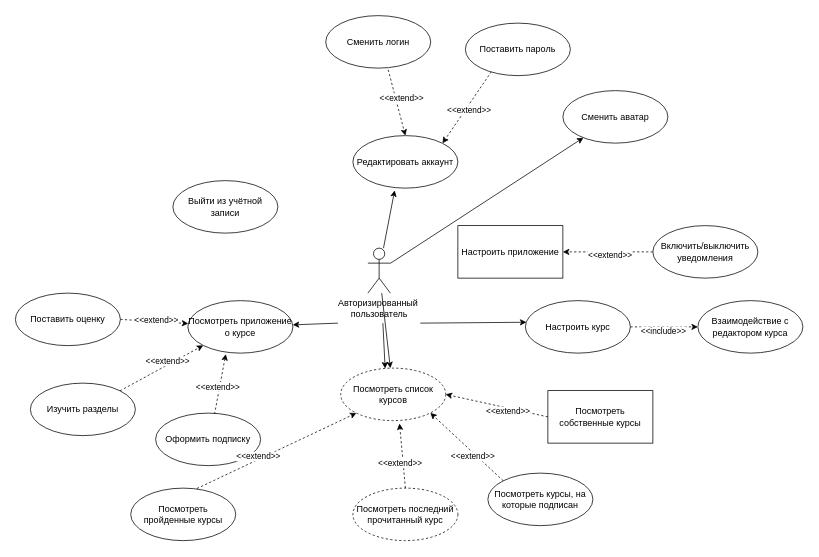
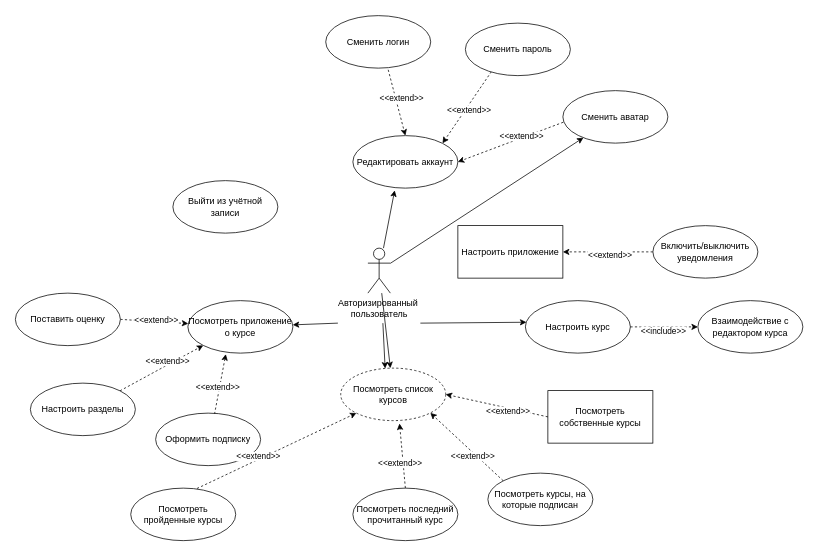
  <mxCell id="0" />
  <mxCell id="1" parent="0" />
  <mxCell id="2" style="rounded=0;orthogonalLoop=1;jettySize=auto;html=1;" parent="1" source="5" target="33" edge="1"><mxGeometry relative="1" as="geometry" /></mxCell>
  <mxCell id="3" style="rounded=0;orthogonalLoop=1;jettySize=auto;html=1;entryX=0.398;entryY=1.043;entryDx=0;entryDy=0;entryPerimeter=0;" parent="1" source="5" target="11" edge="1"><mxGeometry relative="1" as="geometry"><mxPoint x="540" y="205" as="targetPoint" /></mxGeometry></mxCell>
  <mxCell id="4" style="rounded=0;orthogonalLoop=1;jettySize=auto;html=1;" parent="1" source="5" target="14" edge="1"><mxGeometry relative="1" as="geometry" /></mxCell>
  <mxCell id="5" value="Авторизированный&amp;nbsp;&lt;div&gt;пользователь&lt;/div&gt;" style="shape=umlActor;verticalLabelPosition=bottom;verticalAlign=top;html=1;" parent="1" vertex="1"><mxGeometry x="490" y="330" width="30" height="60" as="geometry" /></mxCell>
  <mxCell id="6" value="Выйти из учётной записи" style="ellipse;whiteSpace=wrap;html=1;" parent="1" vertex="1"><mxGeometry x="230" y="240" width="140" height="70" as="geometry" /></mxCell>
  <mxCell id="7" value="Настроить приложение" style="whiteSpace=wrap;html=1;rounded=0;" parent="1" vertex="1"><mxGeometry x="610" y="300" width="140" height="70" as="geometry" /></mxCell>
  <mxCell id="8" style="rounded=0;orthogonalLoop=1;jettySize=auto;html=1;exitX=0.561;exitY=0.019;exitDx=0;exitDy=0;dashed=1;exitPerimeter=0;entryX=0.361;entryY=1.019;entryDx=0;entryDy=0;entryPerimeter=0;" parent="1" source="10" target="32" edge="1"><mxGeometry relative="1" as="geometry"><mxPoint x="833.8" y="1040" as="targetPoint" /></mxGeometry></mxCell>
  <mxCell id="9" value="&amp;lt;&amp;lt;extend&amp;gt;&amp;gt;" style="edgeLabel;html=1;align=center;verticalAlign=middle;resizable=0;points=[];" parent="8" vertex="1" connectable="0"><mxGeometry x="-0.079" y="3" relative="1" as="geometry"><mxPoint as="offset" /></mxGeometry></mxCell>
  <mxCell id="10" value="Оформить подписку" style="ellipse;whiteSpace=wrap;html=1;" parent="1" vertex="1"><mxGeometry x="207" y="550" width="140" height="70" as="geometry" /></mxCell>
  <mxCell id="11" value="Редактировать аккаунт" style="ellipse;whiteSpace=wrap;html=1;" parent="1" vertex="1"><mxGeometry x="470" y="180" width="140" height="70" as="geometry" /></mxCell>
+ <mxCell id="12" style="rounded=0;orthogonalLoop=1;jettySize=auto;html=1;entryX=1;entryY=0.5;entryDx=0;entryDy=0;dashed=1;exitX=0.004;exitY=0.602;exitDx=0;exitDy=0;exitPerimeter=0;" parent="1" source="14" target="11" edge="1"><mxGeometry relative="1" as="geometry"><mxPoint x="740" y="160" as="sourcePoint" /></mxGeometry></mxCell>
+ <mxCell id="13" value="&amp;lt;&amp;lt;extend&amp;gt;&amp;gt;" style="edgeLabel;html=1;align=center;verticalAlign=middle;resizable=0;points=[];" parent="12" vertex="1" connectable="0"><mxGeometry x="-0.218" y="-3" relative="1" as="geometry"><mxPoint as="offset" /></mxGeometry></mxCell>
  <mxCell id="14" value="Сменить аватар" style="ellipse;whiteSpace=wrap;html=1;" parent="1" vertex="1"><mxGeometry x="750" y="120" width="140" height="70" as="geometry" /></mxCell>
  <mxCell id="15" style="rounded=0;orthogonalLoop=1;jettySize=auto;html=1;exitX=0.248;exitY=0.924;exitDx=0;exitDy=0;entryX=1;entryY=0;entryDx=0;entryDy=0;dashed=1;exitPerimeter=0;" parent="1" source="17" target="11" edge="1"><mxGeometry relative="1" as="geometry" /></mxCell>
  <mxCell id="16" value="&amp;lt;&amp;lt;extend&amp;gt;&amp;gt;" style="edgeLabel;html=1;align=center;verticalAlign=middle;resizable=0;points=[];" parent="15" vertex="1" connectable="0"><mxGeometry x="0.013" y="4" relative="1" as="geometry"><mxPoint as="offset" /></mxGeometry></mxCell>
- <mxCell id="17" value="Поставить пароль" style="ellipse;whiteSpace=wrap;html=1;" parent="1" vertex="1"><mxGeometry x="620" y="30" width="140" height="70" as="geometry" /></mxCell>
+ <mxCell id="17" value="Сменить пароль" style="ellipse;whiteSpace=wrap;html=1;" parent="1" vertex="1"><mxGeometry x="620" y="30" width="140" height="70" as="geometry" /></mxCell>
  <mxCell id="18" style="rounded=0;orthogonalLoop=1;jettySize=auto;html=1;exitX=0.595;exitY=1.031;exitDx=0;exitDy=0;entryX=0.5;entryY=0;entryDx=0;entryDy=0;dashed=1;exitPerimeter=0;" parent="1" source="20" target="11" edge="1"><mxGeometry relative="1" as="geometry" /></mxCell>
  <mxCell id="19" value="&amp;lt;&amp;lt;extend&amp;gt;&amp;gt;" style="edgeLabel;html=1;align=center;verticalAlign=middle;resizable=0;points=[];" parent="18" vertex="1" connectable="0"><mxGeometry x="0.328" y="2" relative="1" as="geometry"><mxPoint y="-20" as="offset" /></mxGeometry></mxCell>
  <mxCell id="20" value="Сменить логин" style="ellipse;whiteSpace=wrap;html=1;" parent="1" vertex="1"><mxGeometry x="433.8" y="20" width="140" height="70" as="geometry" /></mxCell>
  <mxCell id="21" style="rounded=0;orthogonalLoop=1;jettySize=auto;html=1;exitX=1;exitY=0;exitDx=0;exitDy=0;entryX=0;entryY=1;entryDx=0;entryDy=0;dashed=1;" parent="1" source="23" target="32" edge="1"><mxGeometry relative="1" as="geometry" /></mxCell>
  <mxCell id="22" value="&amp;lt;&amp;lt;extend&amp;gt;&amp;gt;" style="edgeLabel;html=1;align=center;verticalAlign=middle;resizable=0;points=[];" parent="21" vertex="1" connectable="0"><mxGeometry x="0.178" y="4" relative="1" as="geometry"><mxPoint y="-1" as="offset" /></mxGeometry></mxCell>
- <mxCell id="23" value="Изучить разделы" style="ellipse;whiteSpace=wrap;html=1;" parent="1" vertex="1"><mxGeometry x="40" y="510" width="140" height="70" as="geometry" /></mxCell>
+ <mxCell id="23" value="Настроить разделы" style="ellipse;whiteSpace=wrap;html=1;" parent="1" vertex="1"><mxGeometry x="40" y="510" width="140" height="70" as="geometry" /></mxCell>
  <mxCell id="24" style="rounded=0;orthogonalLoop=1;jettySize=auto;html=1;exitX=0;exitY=0.5;exitDx=0;exitDy=0;entryX=1;entryY=0.5;entryDx=0;entryDy=0;dashed=1;" parent="1" source="26" target="7" edge="1"><mxGeometry relative="1" as="geometry" /></mxCell>
  <mxCell id="25" value="&amp;lt;&amp;lt;extend&amp;gt;&amp;gt;" style="edgeLabel;html=1;align=center;verticalAlign=middle;resizable=0;points=[];" parent="24" vertex="1" connectable="0"><mxGeometry x="-0.037" y="4" relative="1" as="geometry"><mxPoint as="offset" /></mxGeometry></mxCell>
  <mxCell id="26" value="Включить/выключить уведомления" style="ellipse;whiteSpace=wrap;html=1;" parent="1" vertex="1"><mxGeometry x="870" y="300" width="140" height="70" as="geometry" /></mxCell>
  <mxCell id="27" value="Посмотреть пройденные курсы" style="ellipse;whiteSpace=wrap;html=1;" parent="1" vertex="1"><mxGeometry x="173.8" y="650" width="140" height="70" as="geometry" /></mxCell>
  <mxCell id="28" style="rounded=0;orthogonalLoop=1;jettySize=auto;html=1;exitX=1;exitY=0.5;exitDx=0;exitDy=0;dashed=1;" parent="1" source="30" target="32" edge="1"><mxGeometry relative="1" as="geometry"><mxPoint x="944.64" y="861.44" as="sourcePoint" /></mxGeometry></mxCell>
  <mxCell id="29" value="&amp;lt;&amp;lt;extend&amp;gt;&amp;gt;" style="edgeLabel;html=1;align=center;verticalAlign=middle;resizable=0;points=[];" parent="28" vertex="1" connectable="0"><mxGeometry x="0.042" y="2" relative="1" as="geometry"><mxPoint as="offset" /></mxGeometry></mxCell>
  <mxCell id="30" value="Поставить оценку" style="ellipse;whiteSpace=wrap;html=1;" parent="1" vertex="1"><mxGeometry x="20" y="390" width="140" height="70" as="geometry" /></mxCell>
  <mxCell id="31" style="rounded=0;orthogonalLoop=1;jettySize=auto;html=1;exitX=1;exitY=0.5;exitDx=0;exitDy=0;entryX=0;entryY=0.5;entryDx=0;entryDy=0;dashed=1;" parent="1" edge="1"><mxGeometry relative="1" as="geometry"><mxPoint x="290" y="345" as="targetPoint" /></mxGeometry></mxCell>
  <mxCell id="32" value="Посмотреть приложение о курсе" style="ellipse;whiteSpace=wrap;html=1;" vertex="1" parent="1"><mxGeometry x="250" y="400" width="140" height="70" as="geometry" /></mxCell>
  <mxCell id="33" value="Посмотреть список курсов" style="ellipse;whiteSpace=wrap;html=1;dashed=1;" vertex="1" parent="1"><mxGeometry x="453.8" y="490" width="140" height="70" as="geometry" /></mxCell>
  <mxCell id="34" value="Настроить курс" style="ellipse;whiteSpace=wrap;html=1;" vertex="1" parent="1"><mxGeometry x="700" y="400" width="140" height="70" as="geometry" /></mxCell>
  <mxCell id="35" style="rounded=0;orthogonalLoop=1;jettySize=auto;html=1;entryX=0.01;entryY=0.412;entryDx=0;entryDy=0;entryPerimeter=0;" edge="1" parent="1" target="34"><mxGeometry relative="1" as="geometry"><mxPoint x="560" y="430" as="sourcePoint" /><mxPoint x="620" y="345" as="targetPoint" /></mxGeometry></mxCell>
  <mxCell id="36" style="rounded=0;orthogonalLoop=1;jettySize=auto;html=1;" edge="1" parent="1" target="32"><mxGeometry relative="1" as="geometry"><mxPoint x="450" y="430" as="sourcePoint" /><mxPoint x="630" y="355" as="targetPoint" /></mxGeometry></mxCell>
  <mxCell id="37" style="rounded=0;orthogonalLoop=1;jettySize=auto;html=1;entryX=0.423;entryY=0.007;entryDx=0;entryDy=0;entryPerimeter=0;" edge="1" parent="1" target="33"><mxGeometry relative="1" as="geometry"><mxPoint x="510" y="430" as="sourcePoint" /><mxPoint x="640" y="365" as="targetPoint" /></mxGeometry></mxCell>
  <mxCell id="38" style="rounded=0;orthogonalLoop=1;jettySize=auto;html=1;exitX=0.631;exitY=0.007;exitDx=0;exitDy=0;entryX=0;entryY=1;entryDx=0;entryDy=0;dashed=1;exitPerimeter=0;" edge="1" parent="1" source="27" target="33"><mxGeometry relative="1" as="geometry"><mxPoint x="421.76" y="877.47" as="sourcePoint" /><mxPoint x="530.8" y="950.02" as="targetPoint" /></mxGeometry></mxCell>
  <mxCell id="39" value="&amp;lt;&amp;lt;extend&amp;gt;&amp;gt;" style="edgeLabel;html=1;align=center;verticalAlign=middle;resizable=0;points=[];" vertex="1" connectable="0" parent="38"><mxGeometry x="-0.219" y="4" relative="1" as="geometry"><mxPoint as="offset" /></mxGeometry></mxCell>
- <mxCell id="40" value="Посмотреть последний прочитанный курс" style="ellipse;whiteSpace=wrap;html=1;dashed=1;" vertex="1" parent="1"><mxGeometry x="470" y="650" width="140" height="70" as="geometry" /></mxCell>
+ <mxCell id="40" value="Посмотреть последний прочитанный курс" style="ellipse;whiteSpace=wrap;html=1;" vertex="1" parent="1"><mxGeometry x="470" y="650" width="140" height="70" as="geometry" /></mxCell>
  <mxCell id="41" value="Посмотреть курсы, на которые подписан" style="ellipse;whiteSpace=wrap;html=1;" vertex="1" parent="1"><mxGeometry x="650" y="630" width="140" height="70" as="geometry" /></mxCell>
  <mxCell id="42" style="rounded=0;orthogonalLoop=1;jettySize=auto;html=1;exitX=0.5;exitY=0;exitDx=0;exitDy=0;entryX=0.56;entryY=1.055;entryDx=0;entryDy=0;entryPerimeter=0;dashed=1;" edge="1" parent="1" source="40" target="33"><mxGeometry relative="1" as="geometry"><mxPoint x="440" y="690" as="sourcePoint" /><mxPoint x="529" y="613" as="targetPoint" /></mxGeometry></mxCell>
  <mxCell id="43" value="&amp;lt;&amp;lt;extend&amp;gt;&amp;gt;" style="edgeLabel;html=1;align=center;verticalAlign=middle;resizable=0;points=[];" vertex="1" connectable="0" parent="42"><mxGeometry x="-0.219" y="4" relative="1" as="geometry"><mxPoint as="offset" /></mxGeometry></mxCell>
  <mxCell id="44" style="rounded=0;orthogonalLoop=1;jettySize=auto;html=1;exitX=0;exitY=0;exitDx=0;exitDy=0;entryX=1;entryY=1;entryDx=0;entryDy=0;dashed=1;" edge="1" parent="1" source="41" target="33"><mxGeometry relative="1" as="geometry"><mxPoint x="450" y="700" as="sourcePoint" /><mxPoint x="539" y="623" as="targetPoint" /></mxGeometry></mxCell>
  <mxCell id="45" value="&amp;lt;&amp;lt;extend&amp;gt;&amp;gt;" style="edgeLabel;html=1;align=center;verticalAlign=middle;resizable=0;points=[];" vertex="1" connectable="0" parent="44"><mxGeometry x="-0.219" y="4" relative="1" as="geometry"><mxPoint as="offset" /></mxGeometry></mxCell>
  <mxCell id="46" value="Взаимодействие с редактором курса" style="ellipse;whiteSpace=wrap;html=1;" vertex="1" parent="1"><mxGeometry x="930" y="400" width="140" height="70" as="geometry" /></mxCell>
  <mxCell id="47" style="rounded=0;orthogonalLoop=1;jettySize=auto;html=1;exitX=1;exitY=0.5;exitDx=0;exitDy=0;dashed=1;" edge="1" parent="1" source="34" target="46"><mxGeometry relative="1" as="geometry"><mxPoint x="850" y="600" as="sourcePoint" /><mxPoint x="880" y="650" as="targetPoint" /></mxGeometry></mxCell>
  <mxCell id="48" value="&amp;lt;&amp;lt;include&amp;gt;&amp;gt;" style="edgeLabel;html=1;align=center;verticalAlign=middle;resizable=0;points=[];" vertex="1" connectable="0" parent="47"><mxGeometry x="-0.048" y="-3" relative="1" as="geometry"><mxPoint y="2" as="offset" /></mxGeometry></mxCell>
  <mxCell id="49" value="Посмотреть собственные курсы" style="whiteSpace=wrap;html=1;rounded=0;" vertex="1" parent="1"><mxGeometry x="730" y="520" width="140" height="70" as="geometry" /></mxCell>
  <mxCell id="50" style="rounded=0;orthogonalLoop=1;jettySize=auto;html=1;exitX=0;exitY=0.5;exitDx=0;exitDy=0;entryX=1;entryY=0.5;entryDx=0;entryDy=0;dashed=1;" edge="1" parent="1" source="49" target="33"><mxGeometry relative="1" as="geometry"><mxPoint x="701" y="640" as="sourcePoint" /><mxPoint x="583" y="560" as="targetPoint" /></mxGeometry></mxCell>
  <mxCell id="51" value="&amp;lt;&amp;lt;extend&amp;gt;&amp;gt;" style="edgeLabel;html=1;align=center;verticalAlign=middle;resizable=0;points=[];" vertex="1" connectable="0" parent="50"><mxGeometry x="-0.219" y="4" relative="1" as="geometry"><mxPoint as="offset" /></mxGeometry></mxCell>
